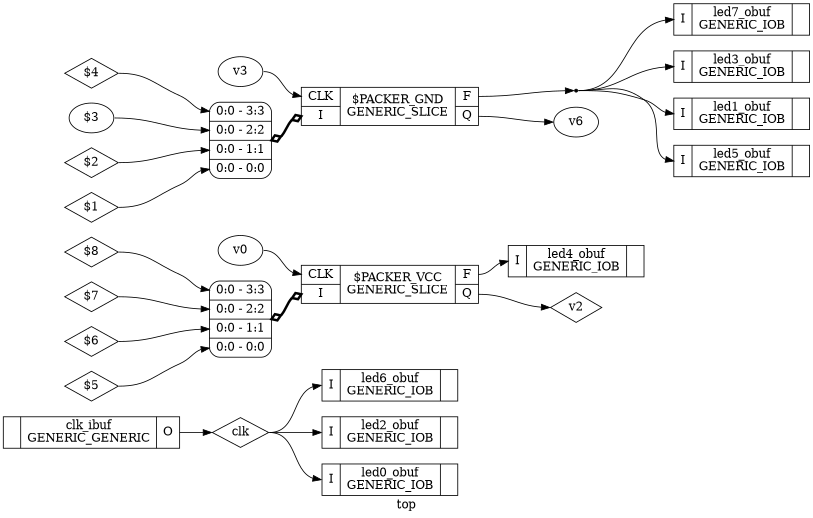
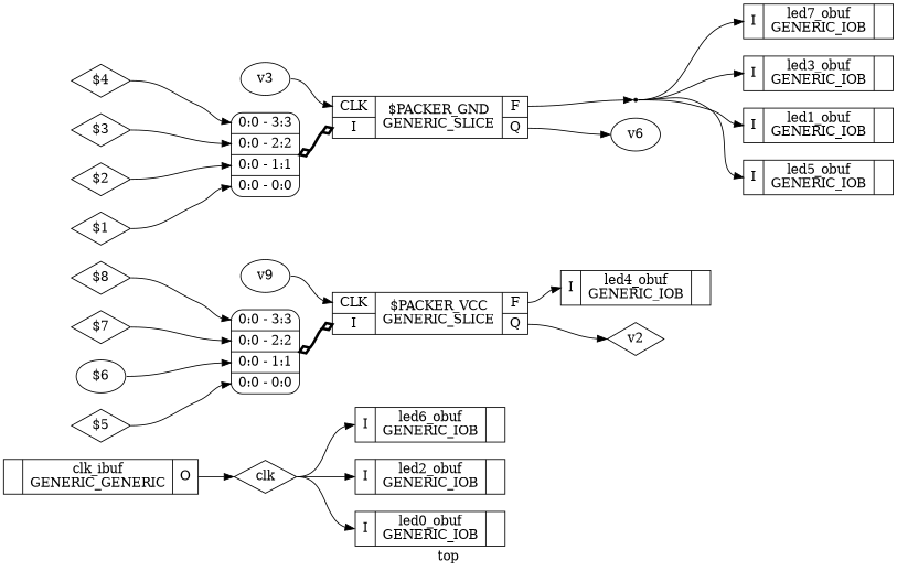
  digraph {
    fontname="DejaVu Serif"
    label=top
    rankdir=LR
    remincross=true
    node [fontname="DejaVu Serif" shape=record]
    edge [color=black fontname="DejaVu Serif" headport="p13:w" tailport=e]
    n10 [color=black fontcolor=black label=clk shape=diamond]
    c18 [label="{{<p13> I}|led6_obuf\nGENERIC_IOB|{}}"]
    c20 [label="{{<p13> I}|led2_obuf\nGENERIC_IOB|{}}"]
    c26 [label="{{<p13> I}|led0_obuf\nGENERIC_IOB|{}}"]
    c16 [label="{{<p12> CLK|<p13> I}|$PACKER_VCC\nGENERIC_SLICE|{<p14> F|<p15> Q}}"]
    v2 [shape=diamond]
    c22 [label="{{<p13> I}|led4_obuf\nGENERIC_IOB|{}}"]
-   v0 [shape=""]
+   v0 [label=v9 shape=""]
    x1 [label="<s3> 0:0 - 3:3 |<s2> 0:0 - 2:2 |<s1> 0:0 - 1:1 |<s0> 0:0 - 0:0 " style=rounded]
    c17 [label="{{<p13> I}|led7_obuf\nGENERIC_IOB|{}}"]
    c19 [label="{{<p13> I}|led3_obuf\nGENERIC_IOB|{}}"]
    c21 [label="{{<p13> I}|led1_obuf\nGENERIC_IOB|{}}"]
    c23 [label="{{<p12> CLK|<p13> I}|$PACKER_GND\nGENERIC_SLICE|{<p14> F|<p15> Q}}"]
    v5 [label=v6 shape=""]
    n9 [shape=point]
    v3 [shape=""]
    c27 [label="{{<p13> I}|led5_obuf\nGENERIC_IOB|{}}"]
    x4 [label="<s3> 0:0 - 3:3 |<s2> 0:0 - 2:2 |<s1> 0:0 - 1:1 |<s0> 0:0 - 0:0 " style=rounded]
    c25 [label="{{}|clk_ibuf\nGENERIC_GENERIC|{<p24> O}}"]
    n1 [label="$8" shape=diamond]
    n2 [label="$7" shape=diamond]
-   n3 [label="$6" shape=diamond]
+   n3 [label="$6" shape=ellipse]
    n4 [label="$5" shape=diamond]
    n5 [label="$4" shape=diamond]
-   n6 [label="$3" shape=ellipse]
+   n6 [label="$3" shape=diamond]
    n7 [label="$2" shape=diamond]
    n8 [label="$1" shape=diamond]
    n10 -> c18
    n10 -> c20
    n10 -> c26
    c16 -> v2 [headport=w tailport="p15:e"]
    c16 -> c22 [tailport="p14:e"]
    v0 -> c16 [headport="p12:w"]
    x1 -> c16 [arrowhead=odiamond arrowtail=odiamond dir=both style="setlinewidth(3)"]
    c23 -> v5 [headport=w tailport="p15:e"]
    c23 -> n9 [headport=w tailport="p14:e"]
    n9 -> c17
    n9 -> c19
    n9 -> c21
    n9 -> c27
    v3 -> c23 [headport="p12:w"]
    x4 -> c23 [arrowhead=odiamond arrowtail=odiamond dir=both style="setlinewidth(3)"]
    c25 -> n10 [headport=w tailport="p24:e"]
    n1 -> x1 [headport="s3:w"]
    n2 -> x1 [headport="s2:w"]
    n3 -> x1 [headport="s1:w"]
    n4 -> x1 [headport="s0:w"]
    n5 -> x4 [headport="s3:w"]
    n6 -> x4 [headport="s2:w"]
    n7 -> x4 [headport="s1:w"]
    n8 -> x4 [headport="s0:w"]
  }
